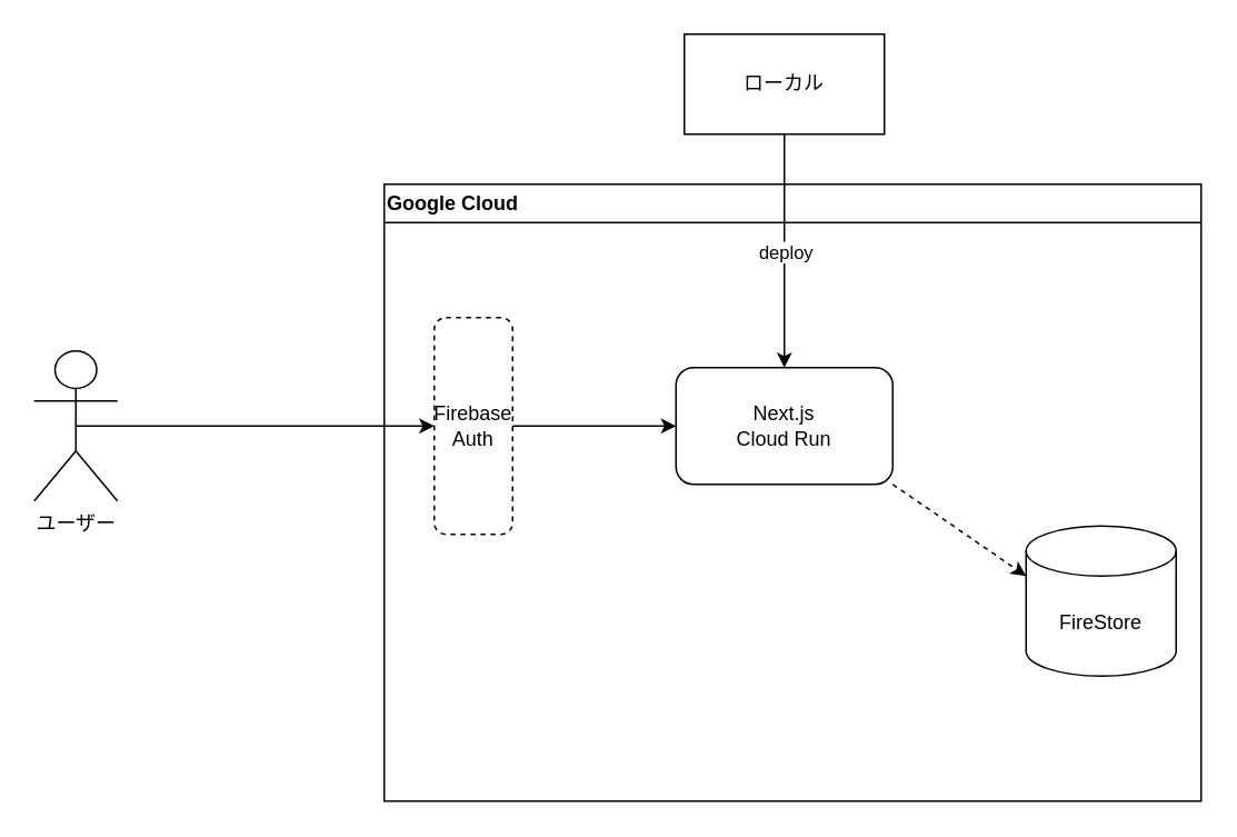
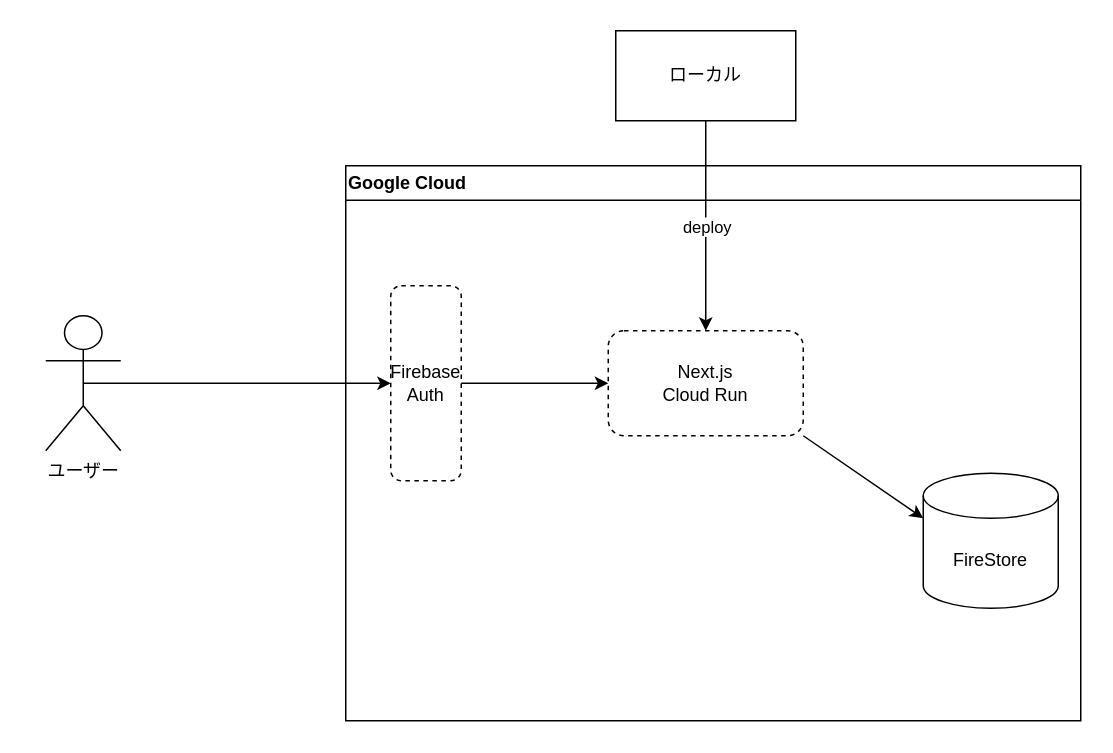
  <mxCell id="0" />
  <mxCell id="1" parent="0" />
  <mxCell id="2" value="&lt;div style=&quot;&quot;&gt;&lt;span style=&quot;background-color: initial;&quot;&gt;Google Cloud&lt;/span&gt;&lt;/div&gt;" style="swimlane;whiteSpace=wrap;html=1;startSize=23;align=left;" vertex="1" parent="1"><mxGeometry x="230" y="110" width="490" height="370" as="geometry"><mxRectangle x="350" y="420" width="140" height="30" as="alternateBounds" /></mxGeometry></mxCell>
- <mxCell id="3" value="Next.js&lt;br&gt;Cloud Run" style="rounded=1;whiteSpace=wrap;html=1;" vertex="1" parent="2"><mxGeometry x="175" y="110" width="130" height="70" as="geometry" /></mxCell>
+ <mxCell id="3" value="Next.js&lt;br&gt;Cloud Run" style="rounded=1;whiteSpace=wrap;html=1;dashed=1;" vertex="1" parent="2"><mxGeometry x="175" y="110" width="130" height="70" as="geometry" /></mxCell>
  <mxCell id="4" value="FireStore" style="shape=cylinder3;whiteSpace=wrap;html=1;boundedLbl=1;backgroundOutline=1;size=15;" vertex="1" parent="2"><mxGeometry x="385" y="205" width="90" height="90" as="geometry" /></mxCell>
- <mxCell id="5" value="" style="endArrow=classic;html=1;entryX=0;entryY=0;entryDx=0;entryDy=30;entryPerimeter=0;exitX=1;exitY=1;exitDx=0;exitDy=0;dashed=1;" edge="1" parent="2" source="3" target="4"><mxGeometry width="50" height="50" relative="1" as="geometry"><mxPoint x="310" y="170" as="sourcePoint" /><mxPoint x="280" y="280" as="targetPoint" /></mxGeometry></mxCell>
+ <mxCell id="5" value="" style="endArrow=classic;html=1;entryX=0;entryY=0;entryDx=0;entryDy=30;entryPerimeter=0;exitX=1;exitY=1;exitDx=0;exitDy=0;" edge="1" parent="2" source="3" target="4"><mxGeometry width="50" height="50" relative="1" as="geometry"><mxPoint x="310" y="170" as="sourcePoint" /><mxPoint x="280" y="280" as="targetPoint" /></mxGeometry></mxCell>
  <mxCell id="6" value="Firebase Auth" style="rounded=1;whiteSpace=wrap;html=1;dashed=1;" vertex="1" parent="2"><mxGeometry x="30" y="80" width="47" height="130" as="geometry" /></mxCell>
  <mxCell id="7" style="edgeStyle=none;html=1;exitX=1;exitY=0.5;exitDx=0;exitDy=0;entryX=0;entryY=0.5;entryDx=0;entryDy=0;" edge="1" parent="2" source="6" target="3"><mxGeometry relative="1" as="geometry"><mxPoint x="37.274" y="166.18" as="targetPoint" /><mxPoint x="-235" y="165" as="sourcePoint" /></mxGeometry></mxCell>
  <mxCell id="8" value="ローカル" style="rounded=0;whiteSpace=wrap;html=1;" vertex="1" parent="1"><mxGeometry x="410" y="20" width="120" height="60" as="geometry" /></mxCell>
  <mxCell id="9" value="" style="endArrow=classic;html=1;exitX=0.5;exitY=1;exitDx=0;exitDy=0;entryX=0.5;entryY=0;entryDx=0;entryDy=0;" edge="1" parent="1" source="8" target="3"><mxGeometry relative="1" as="geometry"><mxPoint x="295" y="60" as="sourcePoint" /><mxPoint x="395" y="60" as="targetPoint" /></mxGeometry></mxCell>
  <mxCell id="10" value="deploy" style="edgeLabel;resizable=0;html=1;align=center;verticalAlign=middle;" connectable="0" vertex="1" parent="9"><mxGeometry relative="1" as="geometry" /></mxCell>
  <mxCell id="11" style="edgeStyle=none;html=1;exitX=0.5;exitY=0.5;exitDx=0;exitDy=0;exitPerimeter=0;entryX=0;entryY=0.5;entryDx=0;entryDy=0;" edge="1" parent="1" source="12" target="6"><mxGeometry relative="1" as="geometry"><mxPoint x="130" y="230" as="targetPoint" /></mxGeometry></mxCell>
- <mxCell id="12" value="ユーザー" style="shape=umlActor;verticalLabelPosition=bottom;verticalAlign=top;html=1;" vertex="1" parent="1"><mxGeometry x="20" y="210" width="50" height="90" as="geometry" /></mxCell>
+ <mxCell id="12" value="ユーザー" style="shape=umlActor;verticalLabelPosition=bottom;verticalAlign=top;html=1;" vertex="1" parent="1"><mxGeometry x="30" y="210" width="50" height="90" as="geometry" /></mxCell>
